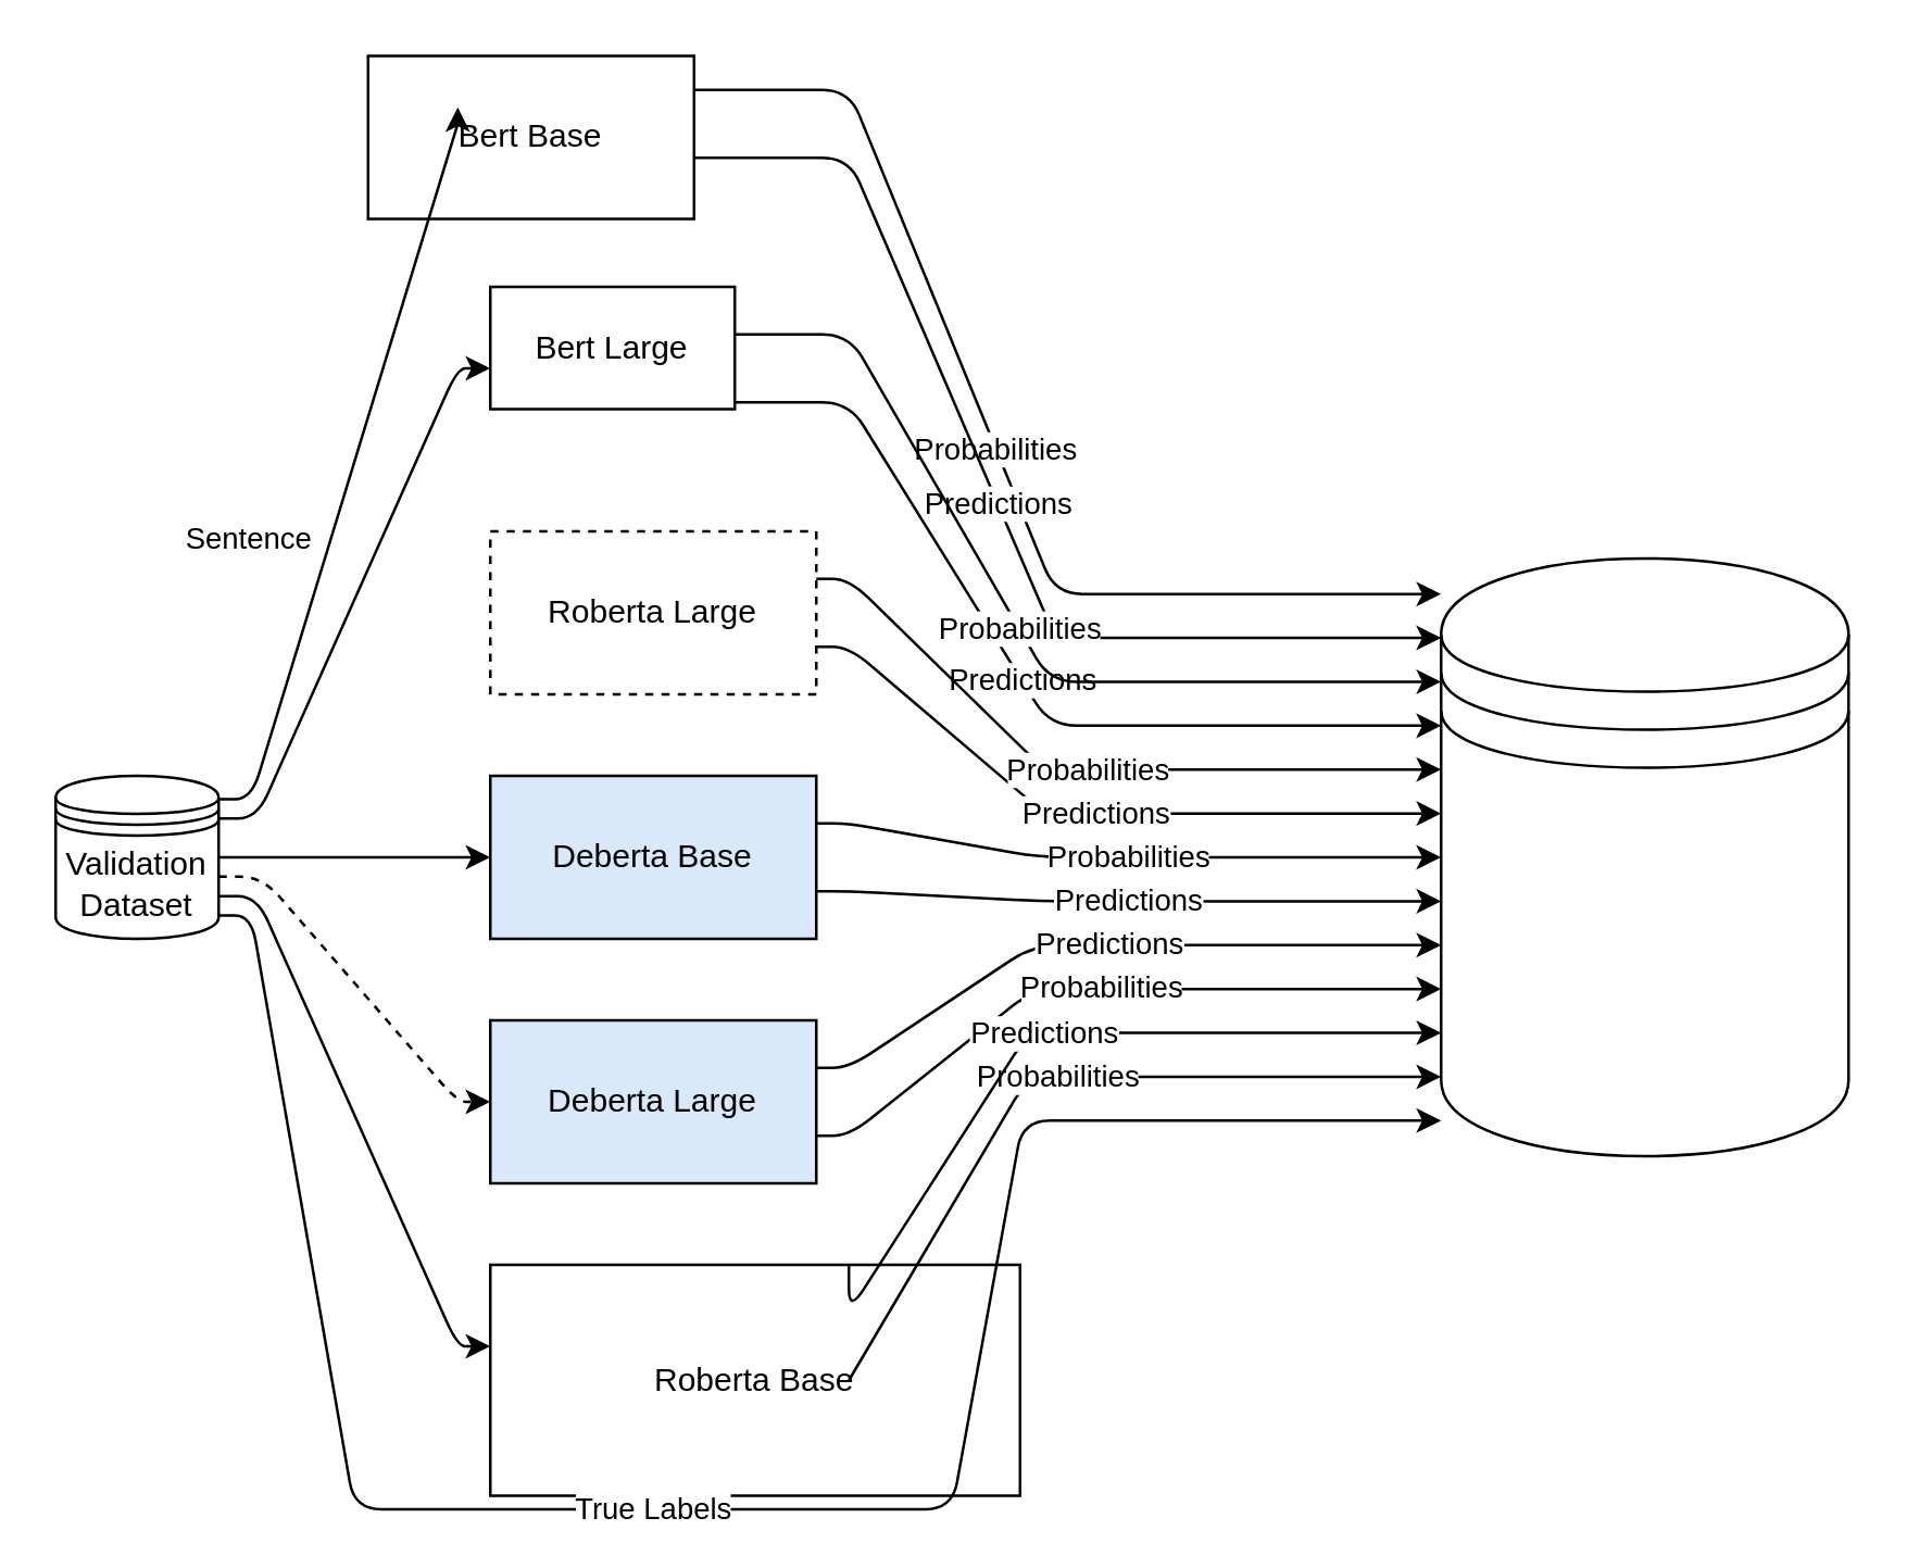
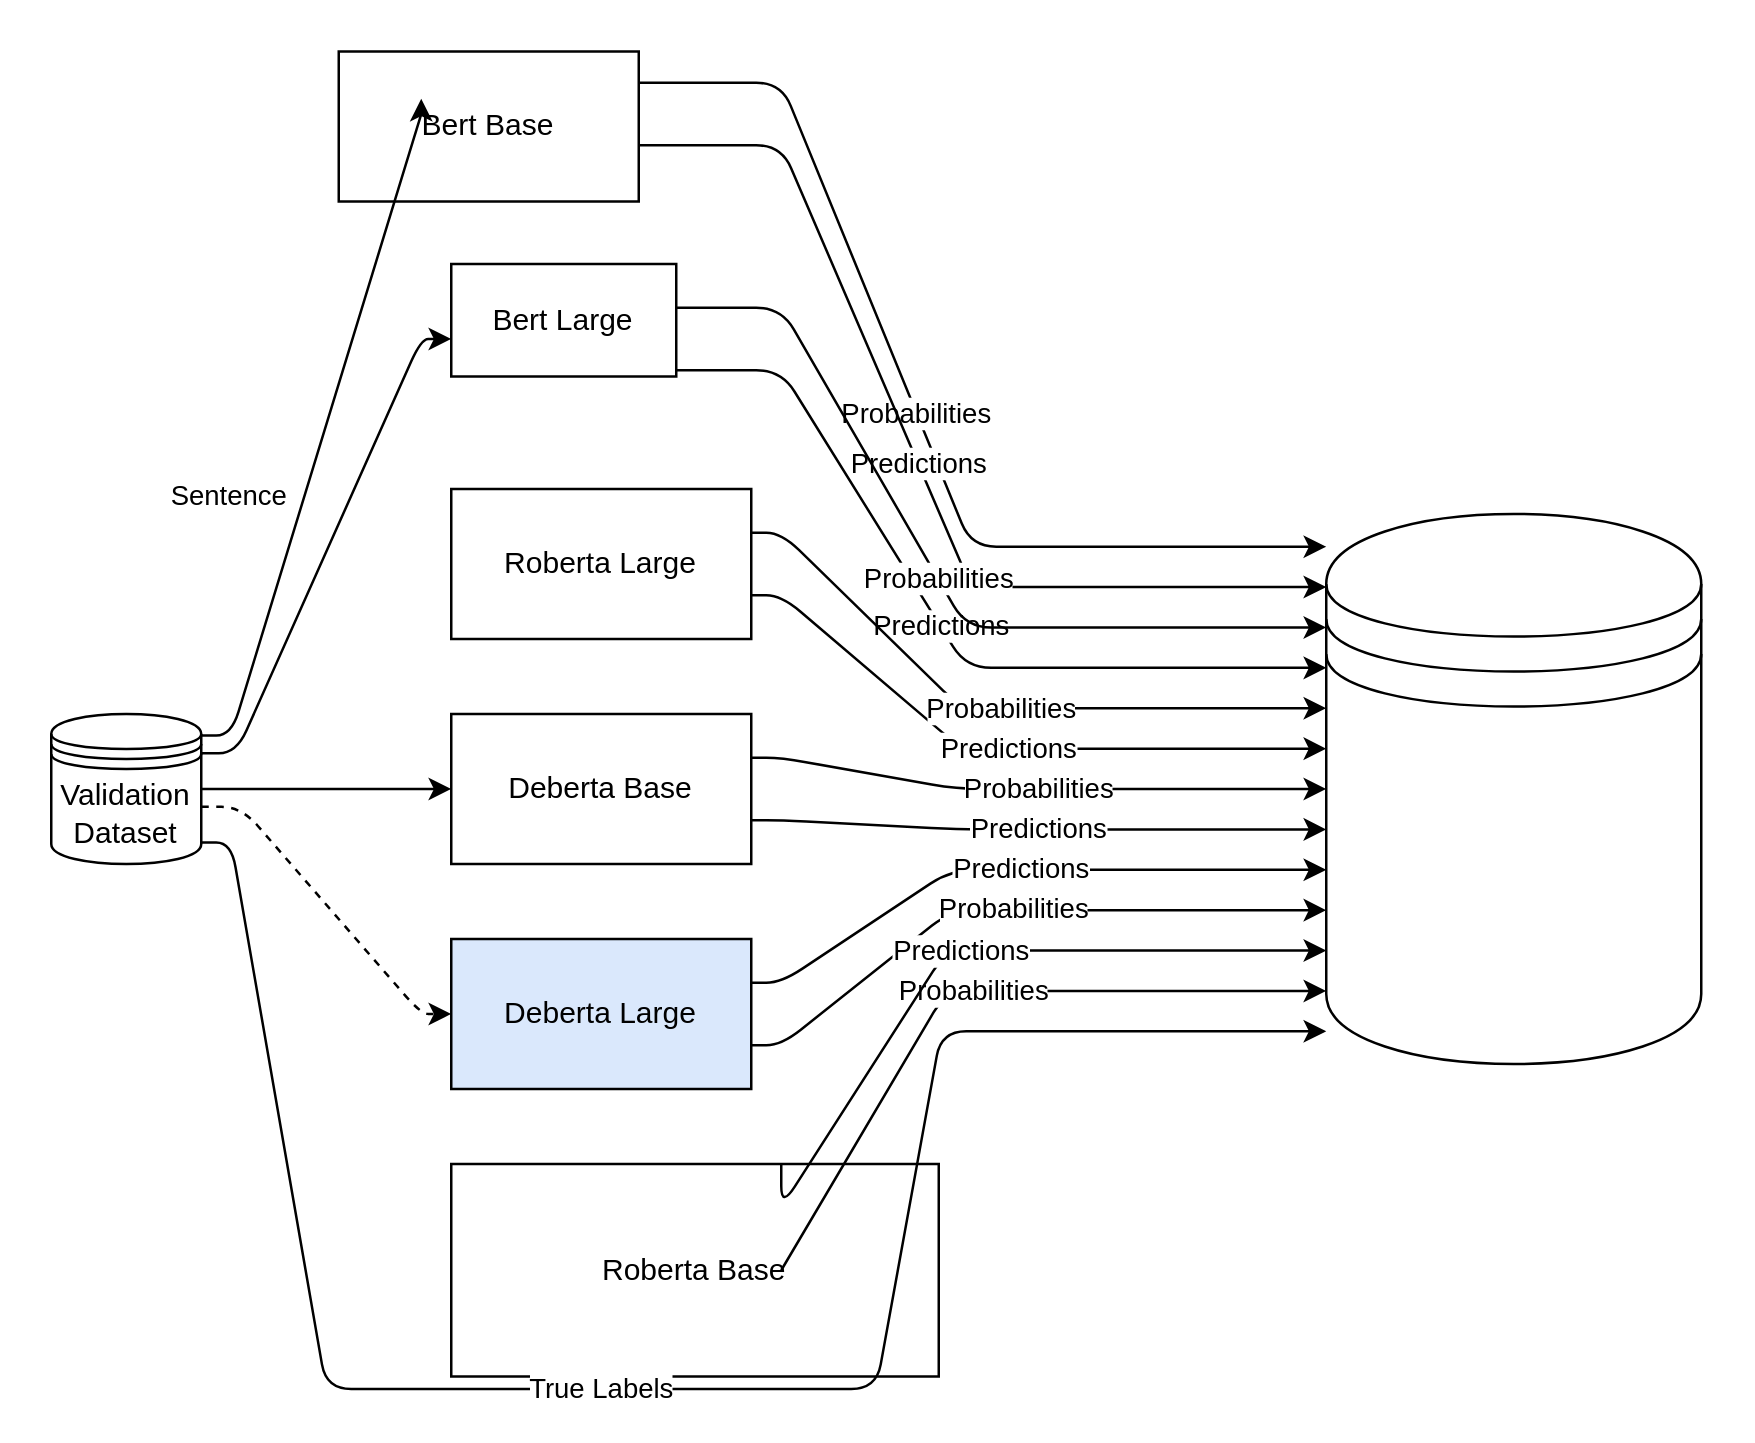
  <mxCell id="0" />
  <mxCell id="1" parent="0" />
  <mxCell id="2" value="Probabilities" style="edgeStyle=none;html=1;noEdgeStyle=1;orthogonal=1;" edge="1" parent="1" source="4" target="28"><mxGeometry relative="1" as="geometry"><mxPoint x="550" y="35" as="targetPoint" /><Array as="points"><mxPoint x="312" y="32.5" /><mxPoint x="388" y="218.077" /></Array></mxGeometry></mxCell>
  <mxCell id="3" value="Predictions" style="edgeStyle=none;html=1;noEdgeStyle=1;orthogonal=1;" edge="1" parent="1" source="4" target="28"><mxGeometry relative="1" as="geometry"><mxPoint x="570" y="65" as="targetPoint" /><Array as="points"><mxPoint x="312" y="57.5" /><mxPoint x="388" y="234.231" /></Array></mxGeometry></mxCell>
  <mxCell id="4" value="Bert Base" style="rounded=0;whiteSpace=wrap;html=1;" vertex="1" parent="1"><mxGeometry x="135" y="20" width="120" height="60" as="geometry" /></mxCell>
  <mxCell id="5" value="Bert Large" style="rounded=0;whiteSpace=wrap;html=1;" vertex="1" parent="1"><mxGeometry x="180" y="105" width="90" height="45" as="geometry" /></mxCell>
  <mxCell id="6" value="Roberta Base" style="rounded=0;whiteSpace=wrap;html=1;" vertex="1" parent="1"><mxGeometry x="180" y="465" width="195" height="85" as="geometry" /></mxCell>
- <mxCell id="7" value="Roberta Large" style="rounded=0;whiteSpace=wrap;html=1;dashed=1;" vertex="1" parent="1"><mxGeometry x="180" y="195" width="120" height="60" as="geometry" /></mxCell>
- <mxCell id="8" value="Deberta Base" style="rounded=0;whiteSpace=wrap;html=1;fillColor=#dae8fc;" vertex="1" parent="1"><mxGeometry x="180" y="285" width="120" height="60" as="geometry" /></mxCell>
+ <mxCell id="7" value="Roberta Large" style="rounded=0;whiteSpace=wrap;html=1;" vertex="1" parent="1"><mxGeometry x="180" y="195" width="120" height="60" as="geometry" /></mxCell>
+ <mxCell id="8" value="Deberta Base" style="rounded=0;whiteSpace=wrap;html=1;" vertex="1" parent="1"><mxGeometry x="180" y="285" width="120" height="60" as="geometry" /></mxCell>
  <mxCell id="9" value="Deberta Large" style="rounded=0;whiteSpace=wrap;html=1;fillColor=#dae8fc;" vertex="1" parent="1"><mxGeometry x="180" y="375" width="120" height="60" as="geometry" /></mxCell>
  <mxCell id="10" style="edgeStyle=none;html=1;noEdgeStyle=1;orthogonal=1;" edge="1" parent="1" source="17" target="4"><mxGeometry relative="1" as="geometry"><Array as="points"><mxPoint x="92" y="293.571" /><mxPoint x="168" y="45" /></Array></mxGeometry></mxCell>
  <mxCell id="11" value="Sentence" style="edgeLabel;html=1;align=center;verticalAlign=middle;resizable=0;points=[];" vertex="1" connectable="0" parent="10"><mxGeometry x="-0.882" y="2" relative="1" as="geometry"><mxPoint x="-1" y="-92" as="offset" /></mxGeometry></mxCell>
  <mxCell id="12" style="edgeStyle=none;html=1;noEdgeStyle=1;orthogonal=1;" edge="1" parent="1" source="17" target="5"><mxGeometry relative="1" as="geometry"><Array as="points"><mxPoint x="94" y="300.714" /><mxPoint x="168" y="135" /></Array></mxGeometry></mxCell>
- <mxCell id="13" style="edgeStyle=none;html=1;noEdgeStyle=1;orthogonal=1;" edge="1" parent="1" source="17" target="6"><mxGeometry relative="1" as="geometry"><mxPoint x="160" y="225" as="targetPoint" /><Array as="points"><mxPoint x="94" y="329.286" /><mxPoint x="168" y="495" /></Array></mxGeometry></mxCell>
  <mxCell id="14" style="edgeStyle=none;html=1;noEdgeStyle=1;orthogonal=1;" edge="1" parent="1" source="17" target="8"><mxGeometry relative="1" as="geometry"><Array as="points"><mxPoint x="98" y="315" /><mxPoint x="168" y="315" /></Array></mxGeometry></mxCell>
  <mxCell id="15" style="edgeStyle=none;html=1;noEdgeStyle=1;orthogonal=1;dashed=1;" edge="1" parent="1" source="17" target="9"><mxGeometry relative="1" as="geometry"><Array as="points"><mxPoint x="96" y="322.143" /><mxPoint x="168" y="405" /></Array></mxGeometry></mxCell>
  <mxCell id="16" value="True Labels" style="edgeStyle=none;html=1;noEdgeStyle=1;orthogonal=1;" edge="1" parent="1" source="17" target="28"><mxGeometry x="-0.087" relative="1" as="geometry"><Array as="points"><mxPoint x="92" y="336.429" /><mxPoint x="130" y="555" /><mxPoint x="350" y="555" /><mxPoint x="376" y="411.923" /></Array><mxPoint as="offset" /></mxGeometry></mxCell>
  <mxCell id="17" value="Validation Dataset" style="shape=datastore;whiteSpace=wrap;html=1;" vertex="1" parent="1"><mxGeometry y="285" width="60" height="60" as="geometry" x="20" /></mxCell>
  <mxCell id="18" value="Predictions" style="edgeStyle=none;html=1;noEdgeStyle=1;orthogonal=1;" edge="1" parent="1" source="5" target="28"><mxGeometry relative="1" as="geometry"><mxPoint x="630" y="150" as="targetPoint" /><mxPoint x="300" y="135" as="sourcePoint" /><Array as="points"><mxPoint x="312" y="147.5" /><mxPoint x="386" y="266.538" /></Array></mxGeometry></mxCell>
  <mxCell id="19" value="Predictions" style="edgeStyle=none;html=1;noEdgeStyle=1;orthogonal=1;" edge="1" parent="1" source="7" target="28"><mxGeometry relative="1" as="geometry"><mxPoint x="600" y="250" as="targetPoint" /><mxPoint x="320" y="195" as="sourcePoint" /><Array as="points"><mxPoint x="312" y="237.5" /><mxPoint x="384" y="298.846" /></Array></mxGeometry></mxCell>
  <mxCell id="20" value="Predictions" style="edgeStyle=none;html=1;noEdgeStyle=1;orthogonal=1;" edge="1" parent="1" source="8" target="28"><mxGeometry relative="1" as="geometry"><mxPoint x="600" y="250" as="targetPoint" /><mxPoint x="390" y="335" as="sourcePoint" /><Array as="points"><mxPoint x="312" y="327.5" /><mxPoint x="382" y="331.154" /></Array></mxGeometry></mxCell>
  <mxCell id="21" value="Probabilities" style="edgeStyle=none;html=1;noEdgeStyle=1;orthogonal=1;" edge="1" parent="1" source="5" target="28"><mxGeometry relative="1" as="geometry"><mxPoint x="640" y="125" as="targetPoint" /><mxPoint x="330" y="105" as="sourcePoint" /><Array as="points"><mxPoint x="312" y="122.5" /><mxPoint x="386" y="250.385" /></Array></mxGeometry></mxCell>
  <mxCell id="22" value="Probabilities" style="edgeStyle=none;html=1;noEdgeStyle=1;orthogonal=1;" edge="1" parent="1" source="7" target="28"><mxGeometry relative="1" as="geometry"><mxPoint x="600" y="250" as="targetPoint" /><mxPoint x="320" y="265" as="sourcePoint" /><Array as="points"><mxPoint x="312" y="212.5" /><mxPoint x="384" y="282.692" /></Array></mxGeometry></mxCell>
  <mxCell id="23" value="Probabilities" style="edgeStyle=none;html=1;noEdgeStyle=1;orthogonal=1;" edge="1" parent="1" source="8" target="28"><mxGeometry relative="1" as="geometry"><mxPoint x="600" y="250" as="targetPoint" /><mxPoint x="350" y="385.003" as="sourcePoint" /><Array as="points"><mxPoint x="312" y="302.5" /><mxPoint x="382" y="315" /></Array></mxGeometry></mxCell>
  <mxCell id="24" value="Probabilities" style="edgeStyle=none;html=1;noEdgeStyle=1;orthogonal=1;" edge="1" parent="1" source="9" target="28"><mxGeometry relative="1" as="geometry"><mxPoint x="620" y="365" as="targetPoint" /><mxPoint x="350" y="495" as="sourcePoint" /><Array as="points"><mxPoint x="312" y="417.5" /><mxPoint x="380" y="363.462" /></Array></mxGeometry></mxCell>
  <mxCell id="25" value="Predictions" style="edgeStyle=none;html=1;noEdgeStyle=1;orthogonal=1;" edge="1" parent="1" source="9" target="28"><mxGeometry relative="1" as="geometry"><mxPoint x="600" y="250" as="targetPoint" /><mxPoint x="310" y="415" as="sourcePoint" /><Array as="points"><mxPoint x="312" y="392.5" /><mxPoint x="380" y="347.308" /></Array></mxGeometry></mxCell>
  <mxCell id="26" value="Probabilities" style="edgeStyle=none;html=1;noEdgeStyle=1;orthogonal=1;" edge="1" parent="1" source="6" target="28"><mxGeometry relative="1" as="geometry"><mxPoint x="600" y="210" as="targetPoint" /><mxPoint x="325" y="165.003" as="sourcePoint" /><Array as="points"><mxPoint x="312" y="507.5" /><mxPoint x="378" y="395.769" /></Array></mxGeometry></mxCell>
  <mxCell id="27" value="Predictions" style="edgeStyle=none;html=1;noEdgeStyle=1;orthogonal=1;" edge="1" parent="1" source="6" target="28"><mxGeometry relative="1" as="geometry"><mxPoint x="640" y="225" as="targetPoint" /><mxPoint x="310" y="245" as="sourcePoint" /><Array as="points"><mxPoint x="312" y="482.5" /><mxPoint x="378" y="379.615" /></Array></mxGeometry></mxCell>
  <mxCell id="28" value="" style="shape=datastore;whiteSpace=wrap;html=1;" vertex="1" parent="1"><mxGeometry x="530" y="205" width="150" height="220" as="geometry" /></mxCell>
